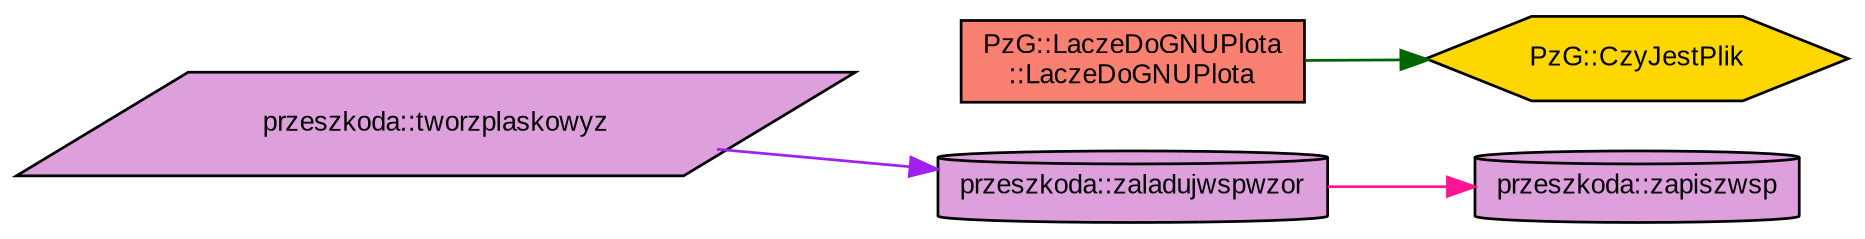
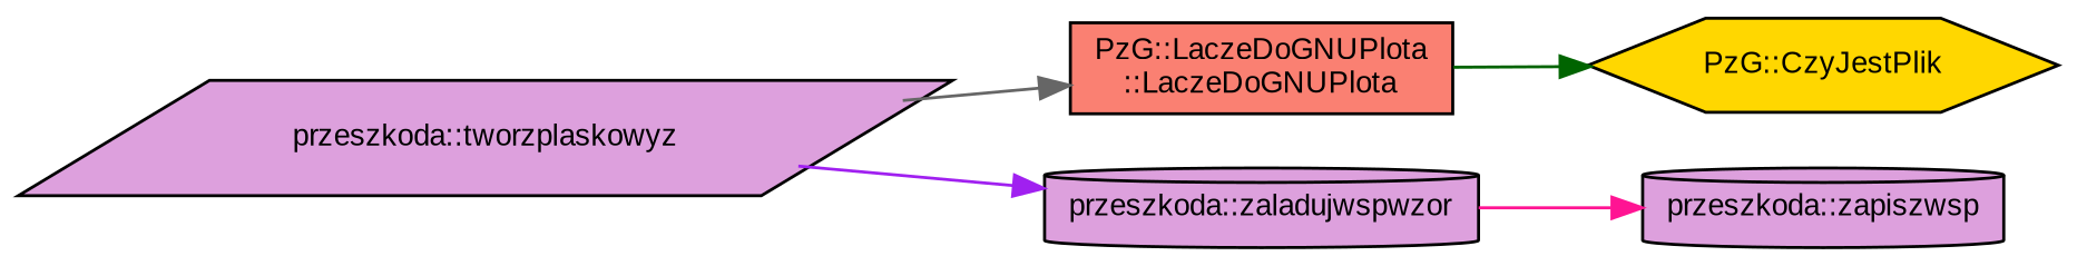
  digraph {
    fontname="Liberation Sans"
    rankdir=LR
    node [color=black fillcolor=plum fontname="Liberation Sans" fontsize=10 shape=cylinder style=filled]
    edge [fontname="Liberation Sans" fontsize=10 labelfontname=Helvetica labelfontsize=10 style=solid]
    n1 [fontcolor=black height=0.2 label="przeszkoda::tworzplaskowyz" shape=parallelogram width=0.4]
    n2 [fillcolor=salmon height=0.2 label="PzG::LaczeDoGNUPlota\l::LaczeDoGNUPlota" shape=box width=0.4]
    n3 [height=0.2 label="przeszkoda::zaladujwspwzor" width=0.4]
    n4 [fillcolor=gold height=0.2 label="PzG::CzyJestPlik" shape=hexagon width=0.4]
    n5 [height=0.2 label="przeszkoda::zapiszwsp" width=0.4]
+   n1 -> n2 [color=gray40]
    n1 -> n3 [color=purple]
    n2 -> n4 [color=darkgreen]
    n3 -> n5 [color=deeppink]
  }
